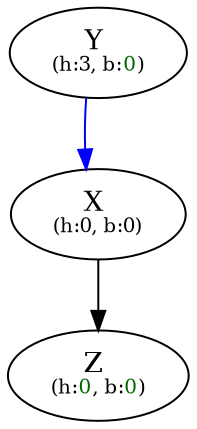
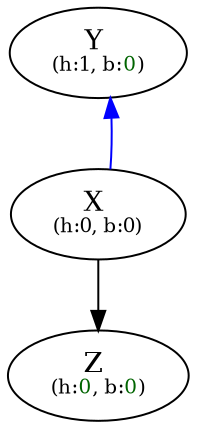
  digraph {
-   n1 [label=<Y <br/><font point-size="10">(h:3, b:<font color="darkgreen">0</font>)</font>>]
+   n1 [label=<Y <br/><font point-size="10">(h:1, b:<font color="darkgreen">0</font>)</font>>]
    n2 [label=<X <br/><font point-size="10">(h:0, b:0)</font>>]
    n3 [label=<Z <br/><font point-size="10">(h:<font color="darkgreen">0</font>, b:<font color="darkgreen">0</font>)</font>>]
-   n1 -> n2 [color=blue]
+   n2 -> n1 [color=blue]
    n2 -> n3 [color=black]
  }
